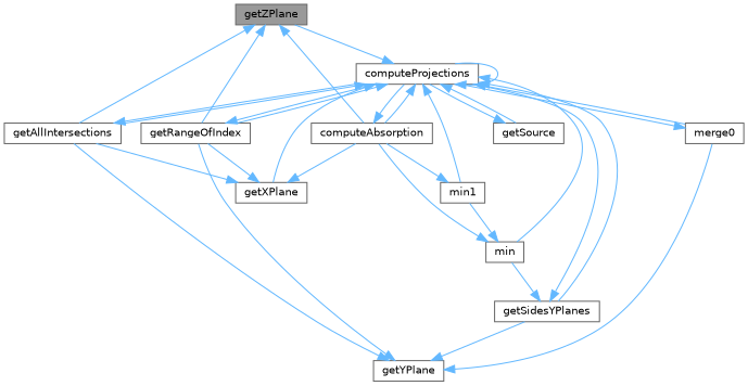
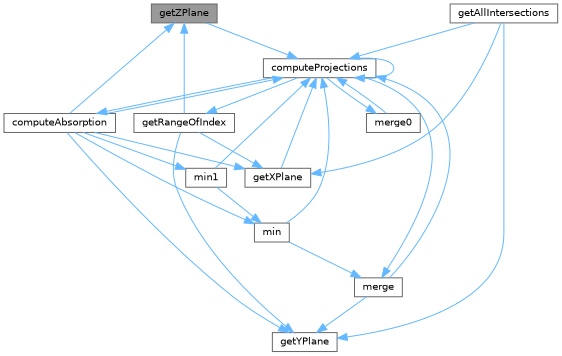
  digraph {
    rankdir=TB
    node [color=grey40 fillcolor=white fontname=Helvetica fontsize=10 shape=box style=filled]
    edge [color=steelblue1 fontname=Helvetica fontsize=10 labelfontname=Helvetica labelfontsize=10 style=solid]
    n1 [color=gray40 fillcolor=grey60 fontcolor=black height=0.2 label=getZPlane width=0.4]
    n2 [height=0.2 label=computeProjections width=0.4]
    n3 [height=0.2 label=computeAbsorption width=0.4]
    n4 [height=0.2 label=getAllIntersections width=0.4]
    n5 [height=0.2 label=getRangeOfIndex width=0.4]
-   n6 [height=0.2 label=getSidesYPlanes width=0.4]
-   n7 [height=0.2 label=getSource width=0.4]
+   n6 [height=0.2 label=merge width=0.4]
    n8 [height=0.2 label=merge0 width=0.4]
    n9 [height=0.2 label=getXPlane width=0.4]
    n10 [height=0.2 label=getYPlane width=0.4]
    n11 [height=0.2 label=min width=0.4]
    n12 [height=0.2 label=min1 width=0.4]
    n1 -> n2
    n2 -> n2
    n2 -> n3
-   n2 -> n4
    n2 -> n5
    n2 -> n6
-   n2 -> n7
    n2 -> n8
    n3 -> n1
    n3 -> n2
    n3 -> n9
-   n8 -> n10
+   n3 -> n10
    n3 -> n11
    n3 -> n12
-   n4 -> n1
    n4 -> n2
    n4 -> n9
    n4 -> n10
    n5 -> n1
-   n5 -> n2
    n5 -> n9
    n5 -> n10
    n6 -> n2
    n6 -> n10
-   n7 -> n2
    n8 -> n2
    n9 -> n2
    n11 -> n2
    n11 -> n6
    n12 -> n2
    n12 -> n11
  }
